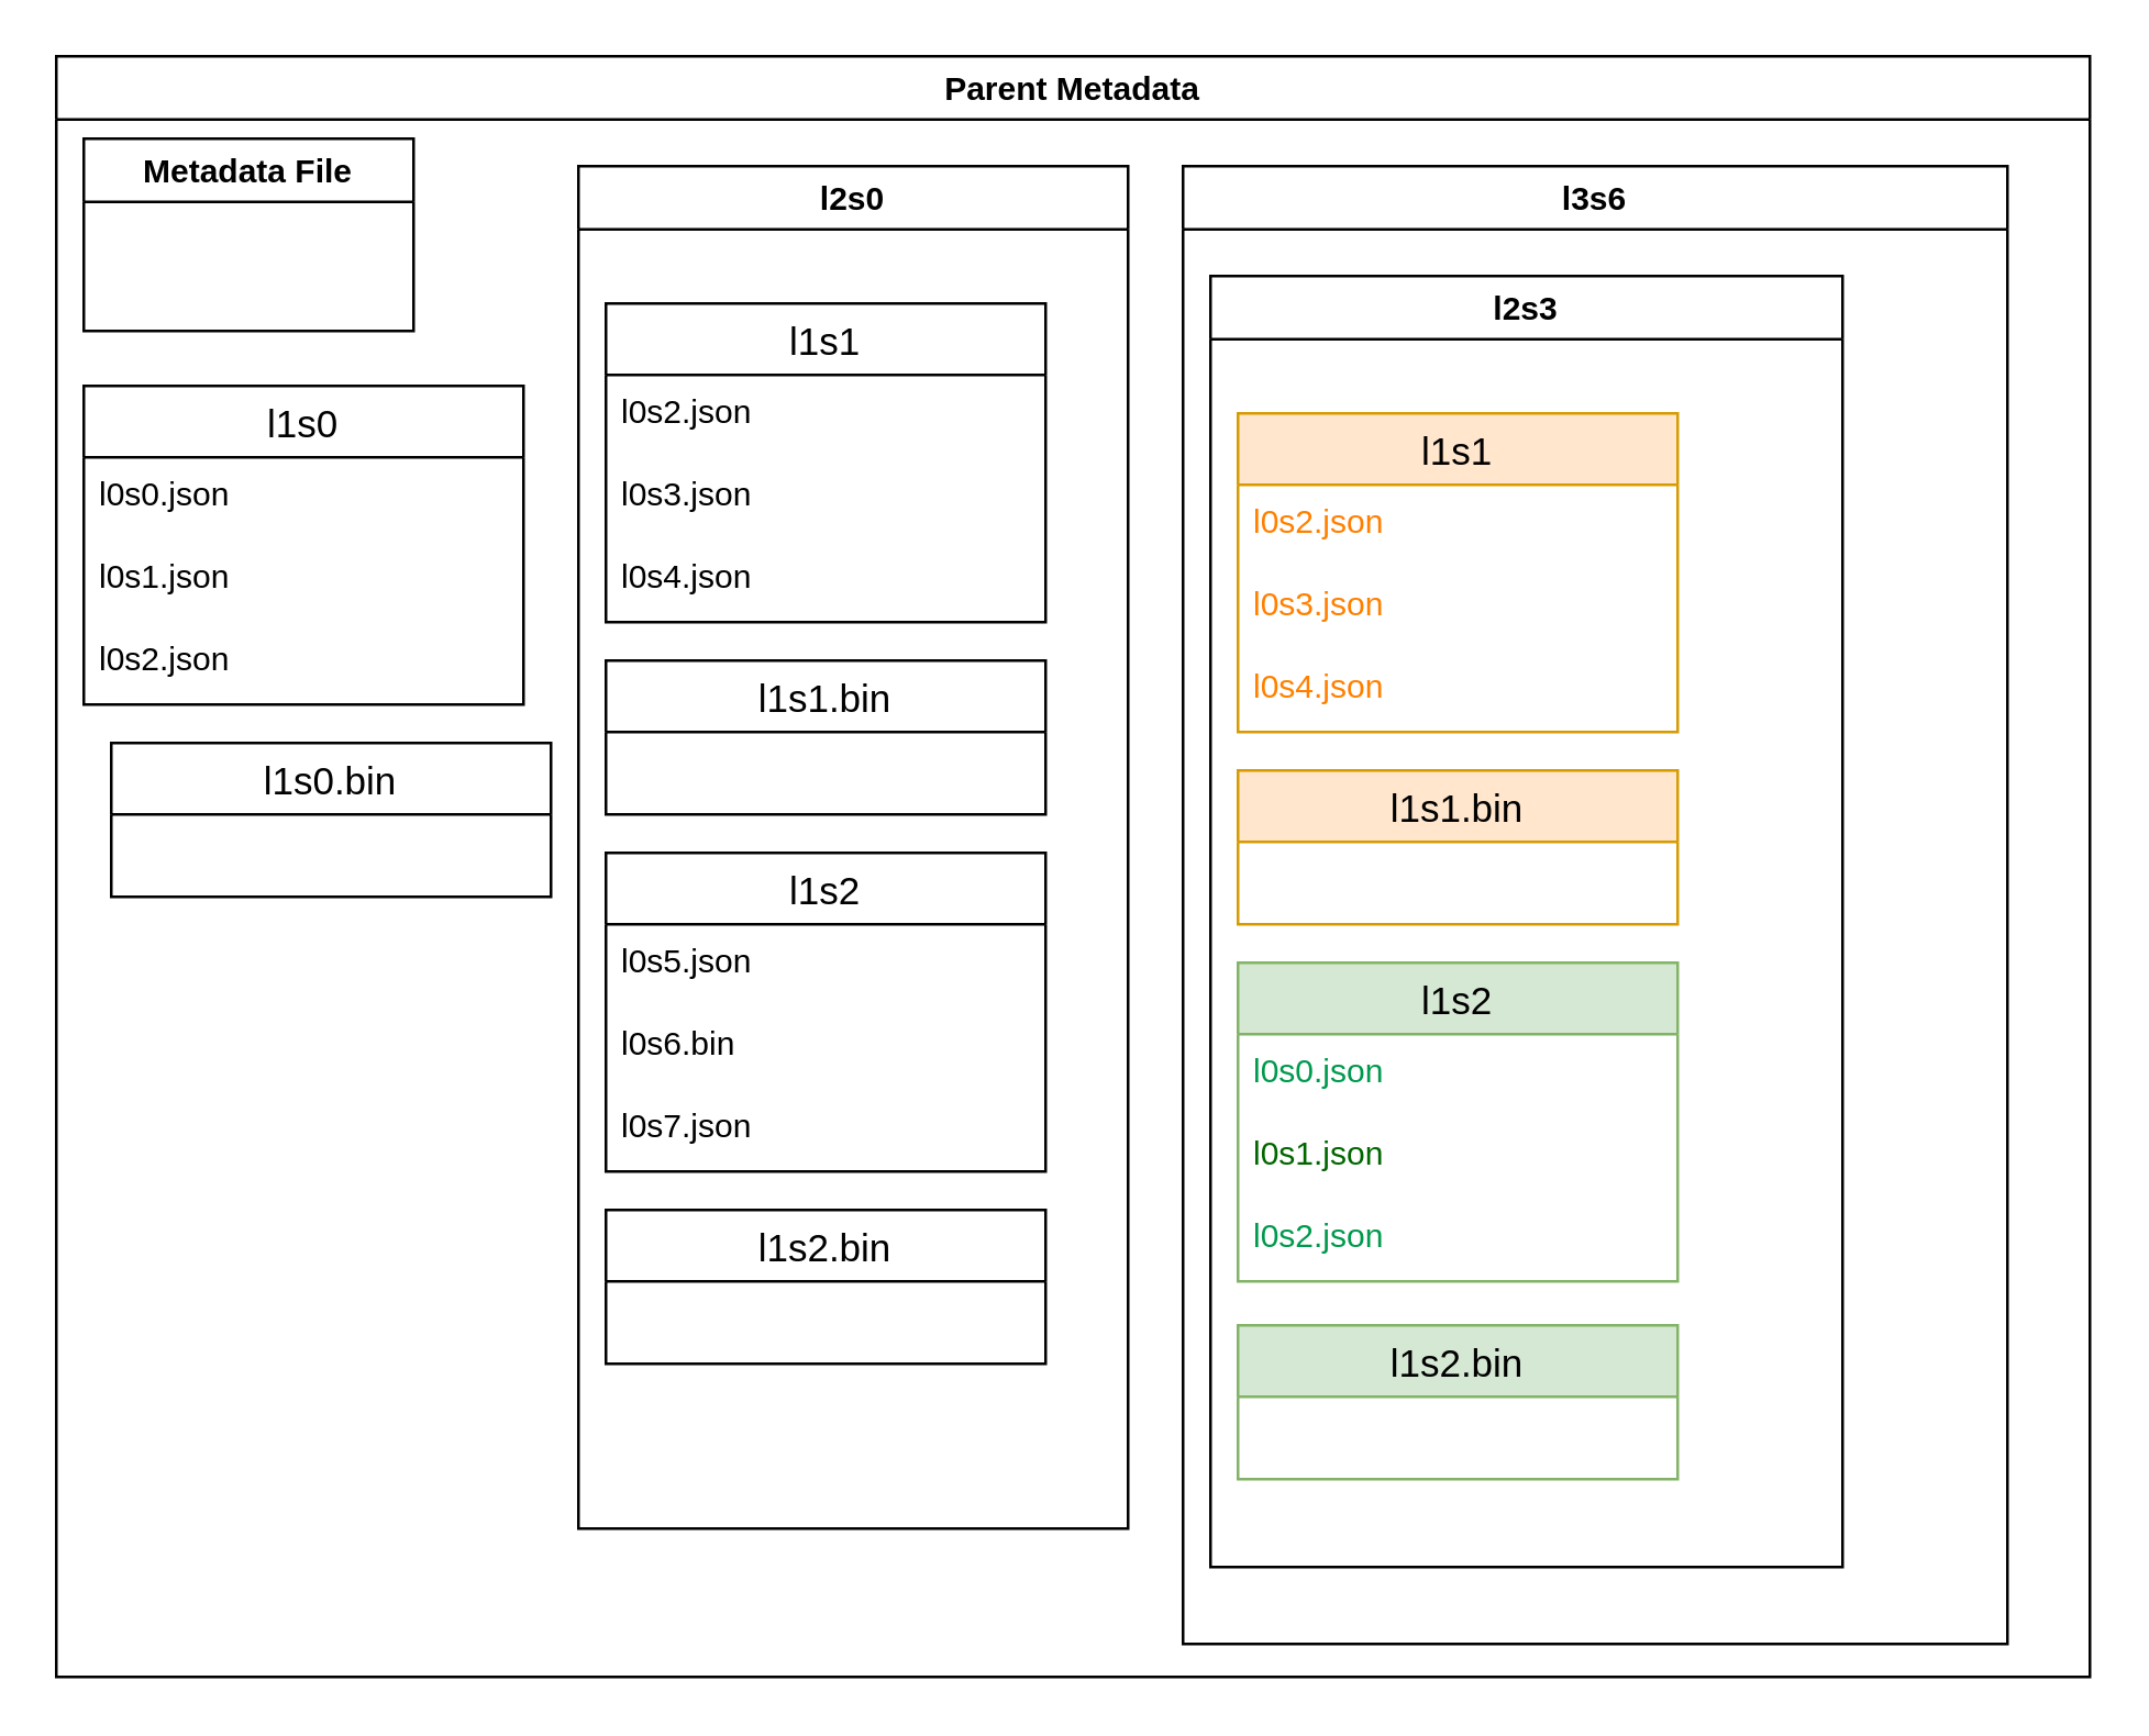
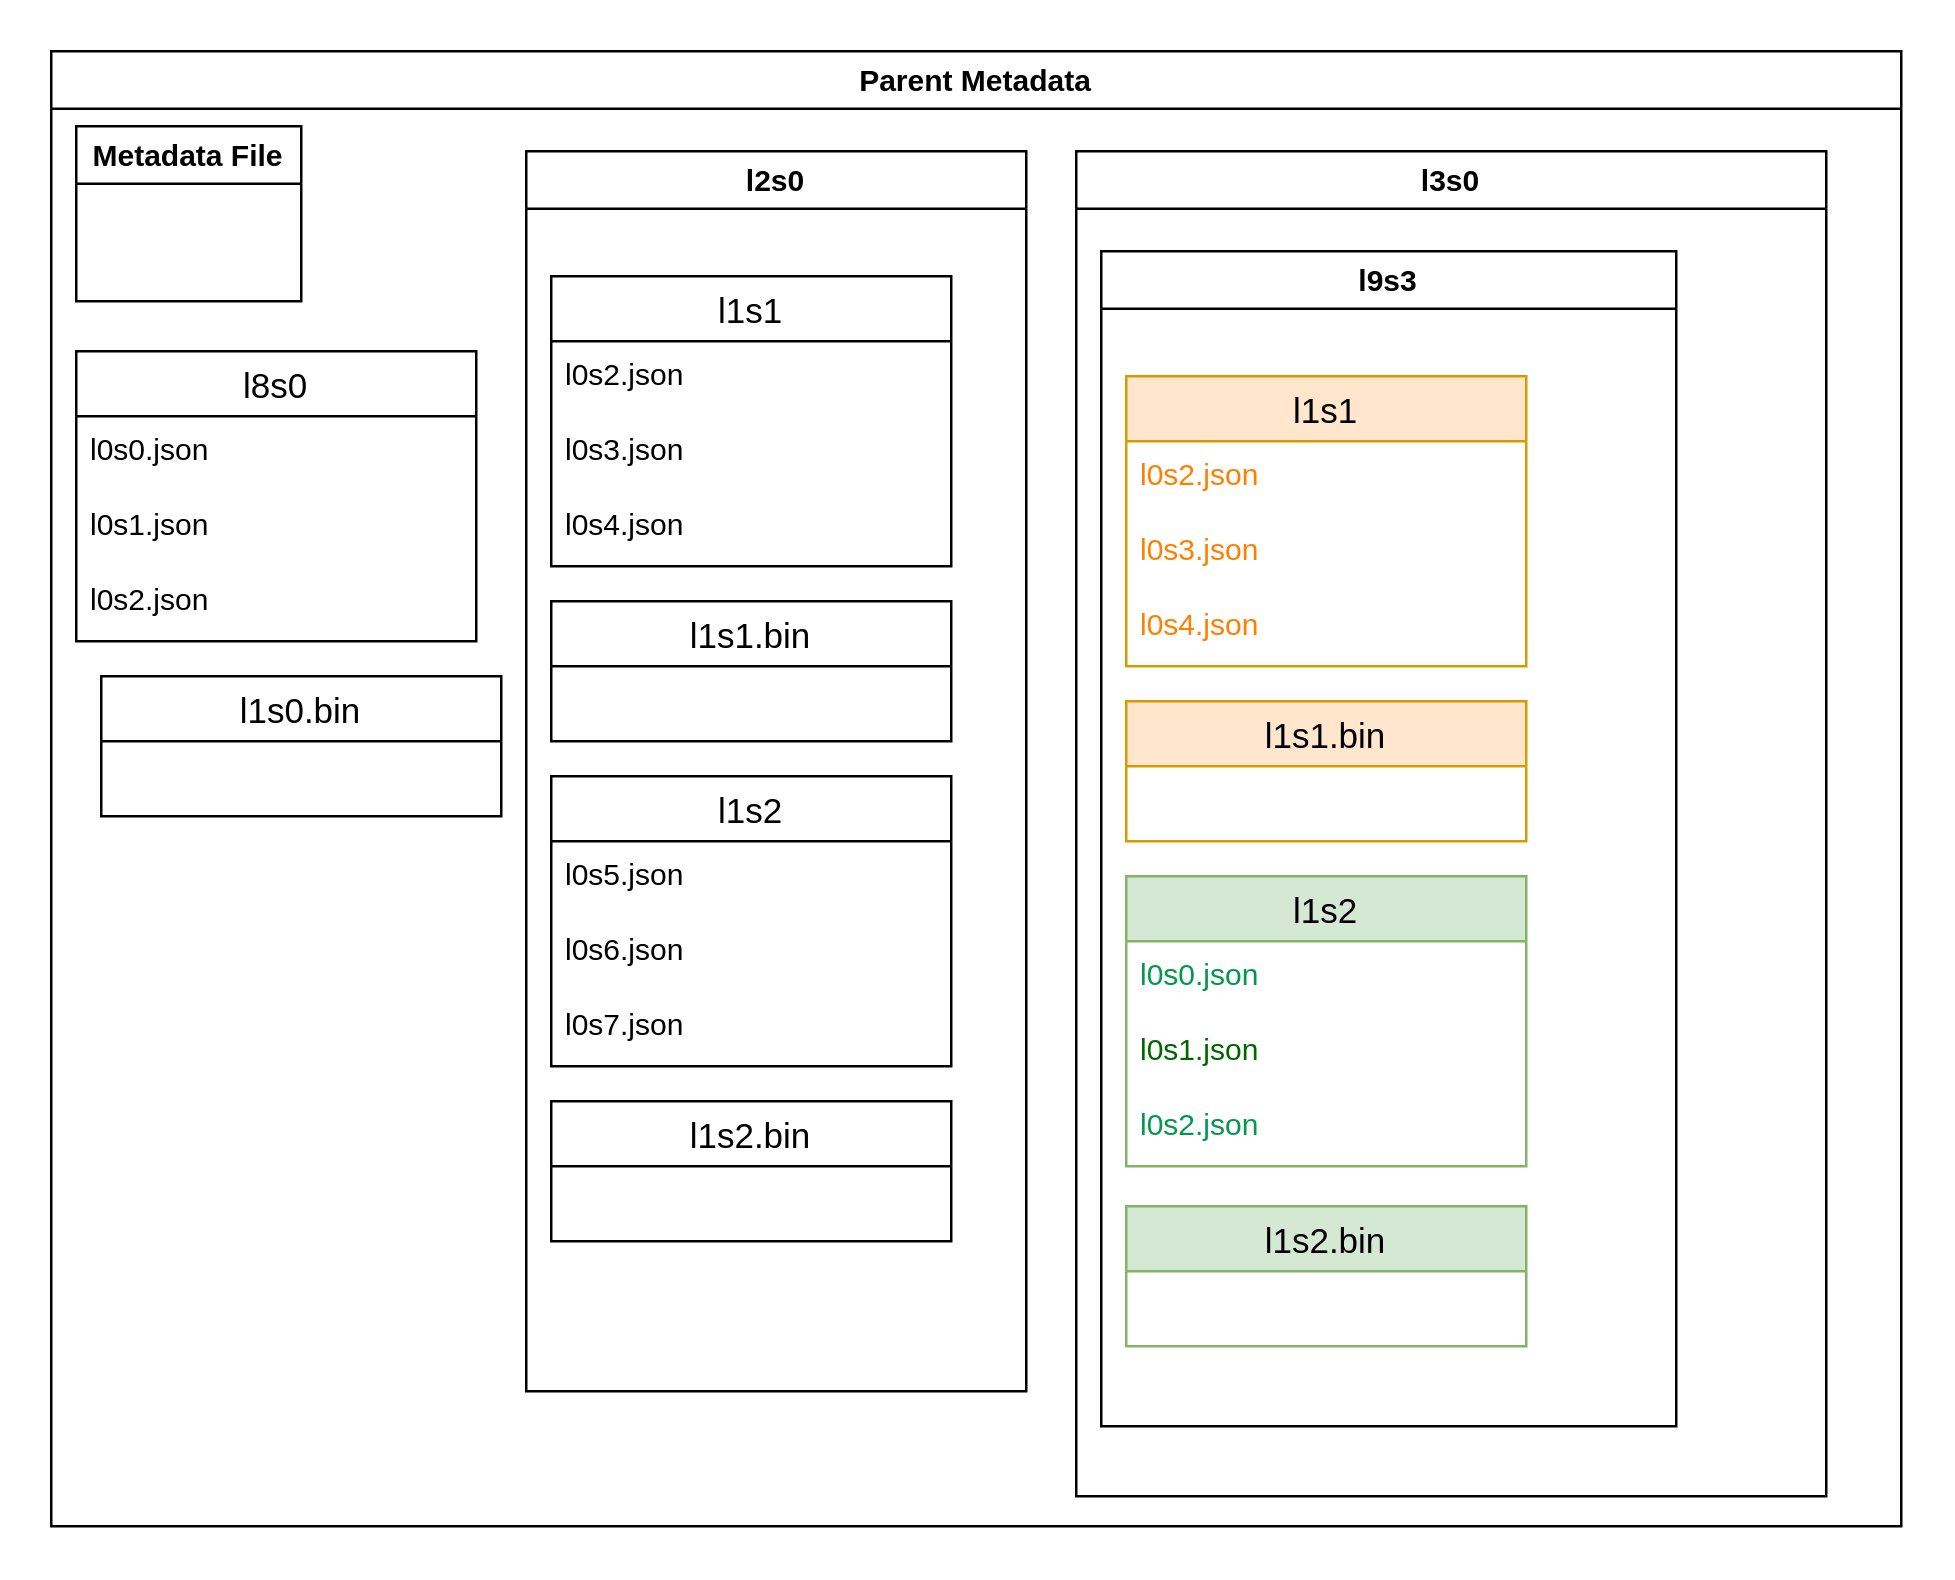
  <mxCell id="0" />
  <mxCell id="1" parent="0" />
  <mxCell id="2" value="Parent Metadata" style="swimlane;" parent="1" vertex="1"><mxGeometry x="20" y="20" width="740" height="590" as="geometry" /></mxCell>
- <mxCell id="3" value="Metadata File" style="swimlane;" parent="2" vertex="1"><mxGeometry x="10" y="30" width="120" height="70" as="geometry" /></mxCell>
- <mxCell id="4" value="l1s0" style="swimlane;fontStyle=0;childLayout=stackLayout;horizontal=1;startSize=26;horizontalStack=0;resizeParent=1;resizeParentMax=0;resizeLast=0;collapsible=1;marginBottom=0;align=center;fontSize=14;" parent="2" vertex="1"><mxGeometry x="10" y="120" width="160" height="116" as="geometry" /></mxCell>
+ <mxCell id="3" value="Metadata File" style="swimlane;" parent="2" vertex="1"><mxGeometry x="10" y="30" width="90" height="70" as="geometry" /></mxCell>
+ <mxCell id="4" value="l8s0" style="swimlane;fontStyle=0;childLayout=stackLayout;horizontal=1;startSize=26;horizontalStack=0;resizeParent=1;resizeParentMax=0;resizeLast=0;collapsible=1;marginBottom=0;align=center;fontSize=14;" parent="2" vertex="1"><mxGeometry x="10" y="120" width="160" height="116" as="geometry" /></mxCell>
  <mxCell id="5" value="l0s0.json" style="text;strokeColor=none;fillColor=none;spacingLeft=4;spacingRight=4;overflow=hidden;rotatable=0;points=[[0,0.5],[1,0.5]];portConstraint=eastwest;fontSize=12;whiteSpace=wrap;html=1;" parent="4" vertex="1"><mxGeometry y="26" width="160" height="30" as="geometry" /></mxCell>
  <mxCell id="6" value="l0s1.json" style="text;strokeColor=none;fillColor=none;spacingLeft=4;spacingRight=4;overflow=hidden;rotatable=0;points=[[0,0.5],[1,0.5]];portConstraint=eastwest;fontSize=12;whiteSpace=wrap;html=1;" parent="4" vertex="1"><mxGeometry y="56" width="160" height="30" as="geometry" /></mxCell>
  <mxCell id="7" value="l0s2.json" style="text;strokeColor=none;fillColor=none;spacingLeft=4;spacingRight=4;overflow=hidden;rotatable=0;points=[[0,0.5],[1,0.5]];portConstraint=eastwest;fontSize=12;whiteSpace=wrap;html=1;" parent="4" vertex="1"><mxGeometry y="86" width="160" height="30" as="geometry" /></mxCell>
  <mxCell id="8" value="l2s0" style="swimlane;" parent="2" vertex="1"><mxGeometry x="190" y="40" width="200" height="496" as="geometry" /></mxCell>
  <mxCell id="9" value="l1s1" style="swimlane;fontStyle=0;childLayout=stackLayout;horizontal=1;startSize=26;horizontalStack=0;resizeParent=1;resizeParentMax=0;resizeLast=0;collapsible=1;marginBottom=0;align=center;fontSize=14;" parent="8" vertex="1"><mxGeometry x="10" y="50" width="160" height="116" as="geometry" /></mxCell>
  <mxCell id="10" value="l0s2.json" style="text;strokeColor=none;fillColor=none;spacingLeft=4;spacingRight=4;overflow=hidden;rotatable=0;points=[[0,0.5],[1,0.5]];portConstraint=eastwest;fontSize=12;whiteSpace=wrap;html=1;" parent="9" vertex="1"><mxGeometry y="26" width="160" height="30" as="geometry" /></mxCell>
  <mxCell id="11" value="l0s3.json" style="text;strokeColor=none;fillColor=none;spacingLeft=4;spacingRight=4;overflow=hidden;rotatable=0;points=[[0,0.5],[1,0.5]];portConstraint=eastwest;fontSize=12;whiteSpace=wrap;html=1;" parent="9" vertex="1"><mxGeometry y="56" width="160" height="30" as="geometry" /></mxCell>
  <mxCell id="12" value="l0s4.json" style="text;strokeColor=none;fillColor=none;spacingLeft=4;spacingRight=4;overflow=hidden;rotatable=0;points=[[0,0.5],[1,0.5]];portConstraint=eastwest;fontSize=12;whiteSpace=wrap;html=1;" parent="9" vertex="1"><mxGeometry y="86" width="160" height="30" as="geometry" /></mxCell>
  <mxCell id="13" value="l1s2" style="swimlane;fontStyle=0;childLayout=stackLayout;horizontal=1;startSize=26;horizontalStack=0;resizeParent=1;resizeParentMax=0;resizeLast=0;collapsible=1;marginBottom=0;align=center;fontSize=14;" parent="8" vertex="1"><mxGeometry x="10" y="250" width="160" height="116" as="geometry" /></mxCell>
  <mxCell id="14" value="l0s5.json" style="text;strokeColor=none;fillColor=none;spacingLeft=4;spacingRight=4;overflow=hidden;rotatable=0;points=[[0,0.5],[1,0.5]];portConstraint=eastwest;fontSize=12;whiteSpace=wrap;html=1;" parent="13" vertex="1"><mxGeometry y="26" width="160" height="30" as="geometry" /></mxCell>
- <mxCell id="15" value="l0s6.bin" style="text;strokeColor=none;fillColor=none;spacingLeft=4;spacingRight=4;overflow=hidden;rotatable=0;points=[[0,0.5],[1,0.5]];portConstraint=eastwest;fontSize=12;whiteSpace=wrap;html=1;" parent="13" vertex="1"><mxGeometry y="56" width="160" height="30" as="geometry" /></mxCell>
+ <mxCell id="15" value="l0s6.json" style="text;strokeColor=none;fillColor=none;spacingLeft=4;spacingRight=4;overflow=hidden;rotatable=0;points=[[0,0.5],[1,0.5]];portConstraint=eastwest;fontSize=12;whiteSpace=wrap;html=1;" parent="13" vertex="1"><mxGeometry y="56" width="160" height="30" as="geometry" /></mxCell>
  <mxCell id="16" value="l0s7.json" style="text;strokeColor=none;fillColor=none;spacingLeft=4;spacingRight=4;overflow=hidden;rotatable=0;points=[[0,0.5],[1,0.5]];portConstraint=eastwest;fontSize=12;whiteSpace=wrap;html=1;" parent="13" vertex="1"><mxGeometry y="86" width="160" height="30" as="geometry" /></mxCell>
  <mxCell id="17" value="l1s1.bin" style="swimlane;fontStyle=0;childLayout=stackLayout;horizontal=1;startSize=26;horizontalStack=0;resizeParent=1;resizeParentMax=0;resizeLast=0;collapsible=1;marginBottom=0;align=center;fontSize=14;" vertex="1" parent="8"><mxGeometry x="10" y="180" width="160" height="56" as="geometry" /></mxCell>
  <mxCell id="18" value="l1s2.bin" style="swimlane;fontStyle=0;childLayout=stackLayout;horizontal=1;startSize=26;horizontalStack=0;resizeParent=1;resizeParentMax=0;resizeLast=0;collapsible=1;marginBottom=0;align=center;fontSize=14;" vertex="1" parent="8"><mxGeometry x="10" y="380" width="160" height="56" as="geometry" /></mxCell>
- <mxCell id="19" value="l3s6" style="swimlane;" parent="2" vertex="1"><mxGeometry x="410" y="40" width="300" height="538" as="geometry" /></mxCell>
- <mxCell id="20" value="l2s3" style="swimlane;" parent="19" vertex="1"><mxGeometry x="10" y="40" width="230" height="470" as="geometry" /></mxCell>
+ <mxCell id="19" value="l3s0" style="swimlane;" parent="2" vertex="1"><mxGeometry x="410" y="40" width="300" height="538" as="geometry" /></mxCell>
+ <mxCell id="20" value="l9s3" style="swimlane;" parent="19" vertex="1"><mxGeometry x="10" y="40" width="230" height="470" as="geometry" /></mxCell>
  <mxCell id="21" value="l1s1" style="swimlane;fontStyle=0;childLayout=stackLayout;horizontal=1;startSize=26;horizontalStack=0;resizeParent=1;resizeParentMax=0;resizeLast=0;collapsible=1;marginBottom=0;align=center;fontSize=14;fillColor=#ffe6cc;strokeColor=#d79b00;" parent="20" vertex="1"><mxGeometry x="10" y="50" width="160" height="116" as="geometry" /></mxCell>
  <mxCell id="22" value="l0s2.json" style="text;strokeColor=none;fillColor=none;spacingLeft=4;spacingRight=4;overflow=hidden;rotatable=0;points=[[0,0.5],[1,0.5]];portConstraint=eastwest;fontSize=12;whiteSpace=wrap;html=1;fontColor=#FF8000;" parent="21" vertex="1"><mxGeometry y="26" width="160" height="30" as="geometry" /></mxCell>
  <mxCell id="23" value="l0s3.json" style="text;strokeColor=none;fillColor=none;spacingLeft=4;spacingRight=4;overflow=hidden;rotatable=0;points=[[0,0.5],[1,0.5]];portConstraint=eastwest;fontSize=12;whiteSpace=wrap;html=1;fontColor=#FF8000;" parent="21" vertex="1"><mxGeometry y="56" width="160" height="30" as="geometry" /></mxCell>
  <mxCell id="24" value="l0s4.json" style="text;strokeColor=none;fillColor=none;spacingLeft=4;spacingRight=4;overflow=hidden;rotatable=0;points=[[0,0.5],[1,0.5]];portConstraint=eastwest;fontSize=12;whiteSpace=wrap;html=1;fontColor=#FF8000;" parent="21" vertex="1"><mxGeometry y="86" width="160" height="30" as="geometry" /></mxCell>
  <mxCell id="25" value="l1s2" style="swimlane;fontStyle=0;childLayout=stackLayout;horizontal=1;startSize=26;horizontalStack=0;resizeParent=1;resizeParentMax=0;resizeLast=0;collapsible=1;marginBottom=0;align=center;fontSize=14;fillColor=#d5e8d4;strokeColor=#82b366;" parent="20" vertex="1"><mxGeometry x="10" y="250" width="160" height="116" as="geometry" /></mxCell>
  <mxCell id="26" value="l0s0.json" style="text;strokeColor=none;fillColor=none;spacingLeft=4;spacingRight=4;overflow=hidden;rotatable=0;points=[[0,0.5],[1,0.5]];portConstraint=eastwest;fontSize=12;whiteSpace=wrap;html=1;fontColor=#00994D;" parent="25" vertex="1"><mxGeometry y="26" width="160" height="30" as="geometry" /></mxCell>
  <mxCell id="27" value="l0s1.json" style="text;strokeColor=none;fillColor=none;spacingLeft=4;spacingRight=4;overflow=hidden;rotatable=0;points=[[0,0.5],[1,0.5]];portConstraint=eastwest;fontSize=12;whiteSpace=wrap;html=1;fontColor=#006600;" parent="25" vertex="1"><mxGeometry y="56" width="160" height="30" as="geometry" /></mxCell>
  <mxCell id="28" value="l0s2.json" style="text;strokeColor=none;fillColor=none;spacingLeft=4;spacingRight=4;overflow=hidden;rotatable=0;points=[[0,0.5],[1,0.5]];portConstraint=eastwest;fontSize=12;whiteSpace=wrap;html=1;fontColor=#00994D;" parent="25" vertex="1"><mxGeometry y="86" width="160" height="30" as="geometry" /></mxCell>
  <mxCell id="29" value="l1s1.bin" style="swimlane;fontStyle=0;childLayout=stackLayout;horizontal=1;startSize=26;horizontalStack=0;resizeParent=1;resizeParentMax=0;resizeLast=0;collapsible=1;marginBottom=0;align=center;fontSize=14;fillColor=#ffe6cc;strokeColor=#d79b00;" vertex="1" parent="20"><mxGeometry x="10" y="180" width="160" height="56" as="geometry" /></mxCell>
  <mxCell id="30" value="l1s2.bin" style="swimlane;fontStyle=0;childLayout=stackLayout;horizontal=1;startSize=26;horizontalStack=0;resizeParent=1;resizeParentMax=0;resizeLast=0;collapsible=1;marginBottom=0;align=center;fontSize=14;fillColor=#d5e8d4;strokeColor=#82b366;" vertex="1" parent="20"><mxGeometry x="10" y="382" width="160" height="56" as="geometry" /></mxCell>
  <mxCell id="31" value="l1s0.bin" style="swimlane;fontStyle=0;childLayout=stackLayout;horizontal=1;startSize=26;horizontalStack=0;resizeParent=1;resizeParentMax=0;resizeLast=0;collapsible=1;marginBottom=0;align=center;fontSize=14;" vertex="1" parent="2"><mxGeometry x="20" y="250" width="160" height="56" as="geometry" /></mxCell>
